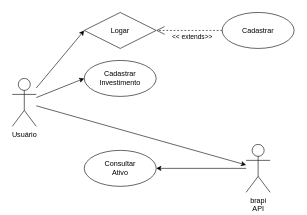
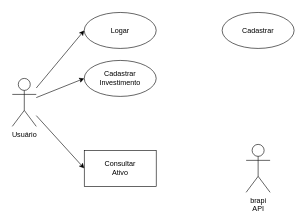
  <mxCell id="0" />
  <mxCell id="1" parent="0" />
  <mxCell id="2" value="Usuário" style="shape=umlActor;verticalLabelPosition=bottom;verticalAlign=top;html=1;outlineConnect=0;" parent="1" vertex="1"><mxGeometry x="20" y="130" width="40" height="80" as="geometry" /></mxCell>
  <mxCell id="3" value="Cadastrar" style="ellipse;whiteSpace=wrap;html=1;" parent="1" vertex="1"><mxGeometry x="370" y="20" width="120" height="60" as="geometry" /></mxCell>
  <mxCell id="4" value="Cadastrar&lt;div&gt;Investimento&lt;/div&gt;" style="ellipse;whiteSpace=wrap;html=1;" parent="1" vertex="1"><mxGeometry x="140" y="100" width="120" height="60" as="geometry" /></mxCell>
- <mxCell id="5" value="Consultar&lt;div&gt;Ativo&lt;/div&gt;" style="ellipse;whiteSpace=wrap;html=1;" parent="1" vertex="1"><mxGeometry x="140" y="250" width="120" height="60" as="geometry" /></mxCell>
+ <mxCell id="5" value="Consultar&lt;div&gt;Ativo&lt;/div&gt;" style="whiteSpace=wrap;html=1;rounded=0;" parent="1" vertex="1"><mxGeometry x="140" y="250" width="120" height="60" as="geometry" /></mxCell>
  <mxCell id="6" value="brapi&lt;div&gt;API&lt;/div&gt;" style="shape=umlActor;verticalLabelPosition=bottom;verticalAlign=top;html=1;outlineConnect=0;" parent="1" vertex="1"><mxGeometry x="410" y="240" width="40" height="80" as="geometry" /></mxCell>
- <mxCell id="7" value="" style="endArrow=classic;html=1;rounded=0;entryX=1;entryY=0.5;entryDx=0;entryDy=0;" parent="1" source="6" target="5" edge="1"><mxGeometry width="50" height="50" relative="1" as="geometry"><mxPoint x="170" y="240" as="sourcePoint" /><mxPoint x="220" y="190" as="targetPoint" /></mxGeometry></mxCell>
- <mxCell id="8" value="" style="endArrow=classic;html=1;rounded=0;" parent="1" source="2" target="6" edge="1"><mxGeometry width="50" height="50" relative="1" as="geometry"><mxPoint x="140" y="250" as="sourcePoint" /><mxPoint x="60" y="250" as="targetPoint" /></mxGeometry></mxCell>
+ <mxCell id="8" value="" style="endArrow=classic;html=1;rounded=0;entryX=0;entryY=0.5;entryDx=0;entryDy=0;" parent="1" source="2" target="5" edge="1"><mxGeometry width="50" height="50" relative="1" as="geometry"><mxPoint x="140" y="250" as="sourcePoint" /><mxPoint x="60" y="250" as="targetPoint" /></mxGeometry></mxCell>
  <mxCell id="9" value="" style="endArrow=classic;html=1;rounded=0;entryX=0;entryY=0.5;entryDx=0;entryDy=0;" parent="1" source="2" target="4" edge="1"><mxGeometry width="50" height="50" relative="1" as="geometry"><mxPoint x="70" y="188" as="sourcePoint" /><mxPoint x="147" y="219" as="targetPoint" /></mxGeometry></mxCell>
  <mxCell id="10" value="" style="endArrow=classic;html=1;rounded=0;entryX=0;entryY=0.5;entryDx=0;entryDy=0;" parent="1" source="2" target="12" edge="1"><mxGeometry width="50" height="50" relative="1" as="geometry"><mxPoint x="60" y="100" as="sourcePoint" /><mxPoint x="140" y="68" as="targetPoint" /></mxGeometry></mxCell>
- <mxCell id="11" value="&amp;lt;&amp;lt; extends&amp;gt;&amp;gt;" style="endArrow=open;endSize=12;dashed=1;html=1;rounded=0;entryX=1;entryY=0.5;entryDx=0;entryDy=0;exitX=0;exitY=0.5;exitDx=0;exitDy=0;" parent="1" source="3" target="12" edge="1"><mxGeometry x="-0.091" y="10" width="160" relative="1" as="geometry"><mxPoint x="360" y="80" as="sourcePoint" /><mxPoint x="390" y="120" as="targetPoint" /><mxPoint as="offset" /></mxGeometry></mxCell>
- <mxCell id="12" value="Logar" style="rhombus;whiteSpace=wrap;html=1;" parent="1" vertex="1"><mxGeometry x="140" y="20" width="120" height="60" as="geometry" /></mxCell>
+ <mxCell id="12" value="Logar" style="ellipse;whiteSpace=wrap;html=1;" parent="1" vertex="1"><mxGeometry x="140" y="20" width="120" height="60" as="geometry" /></mxCell>
